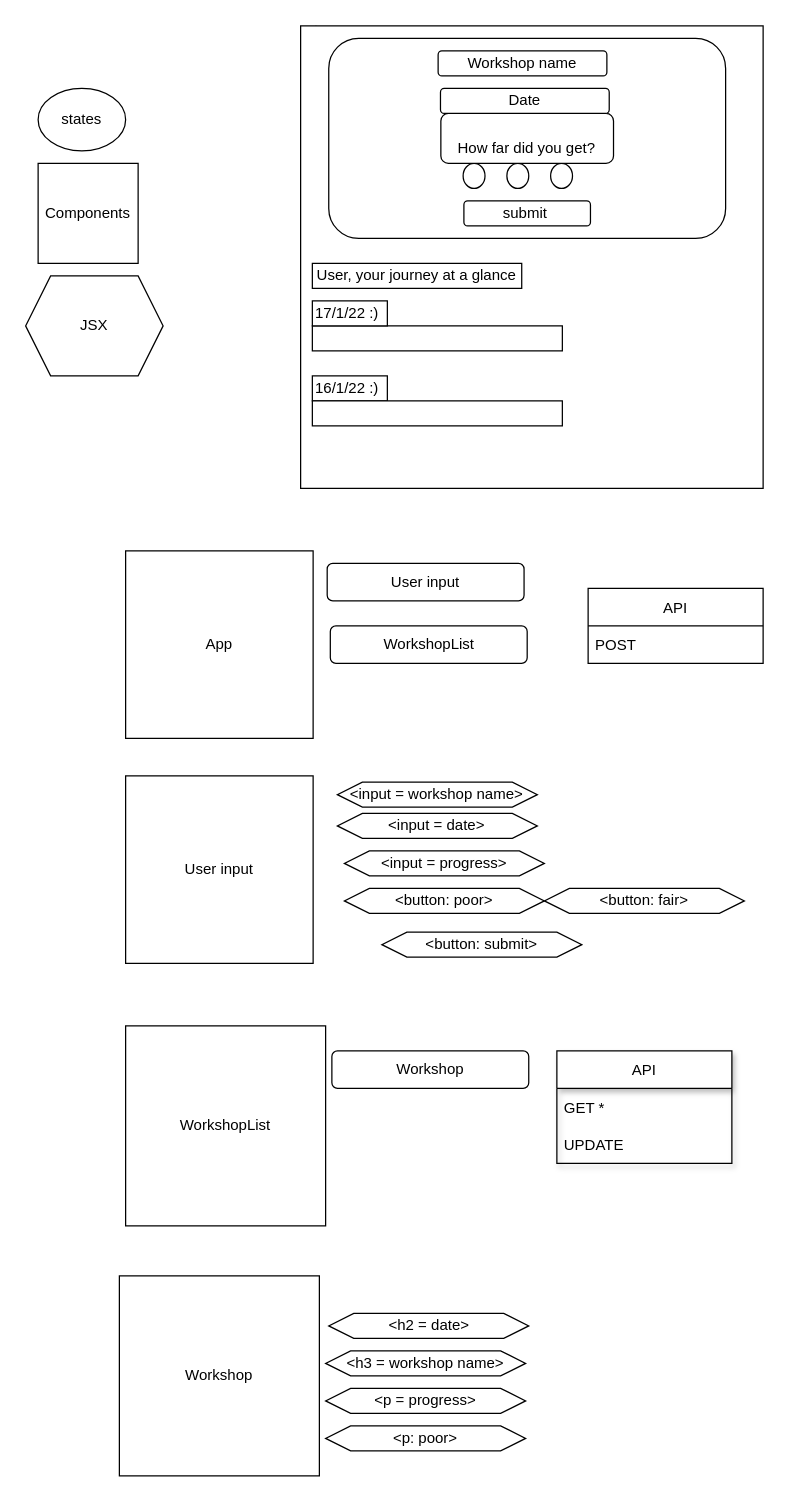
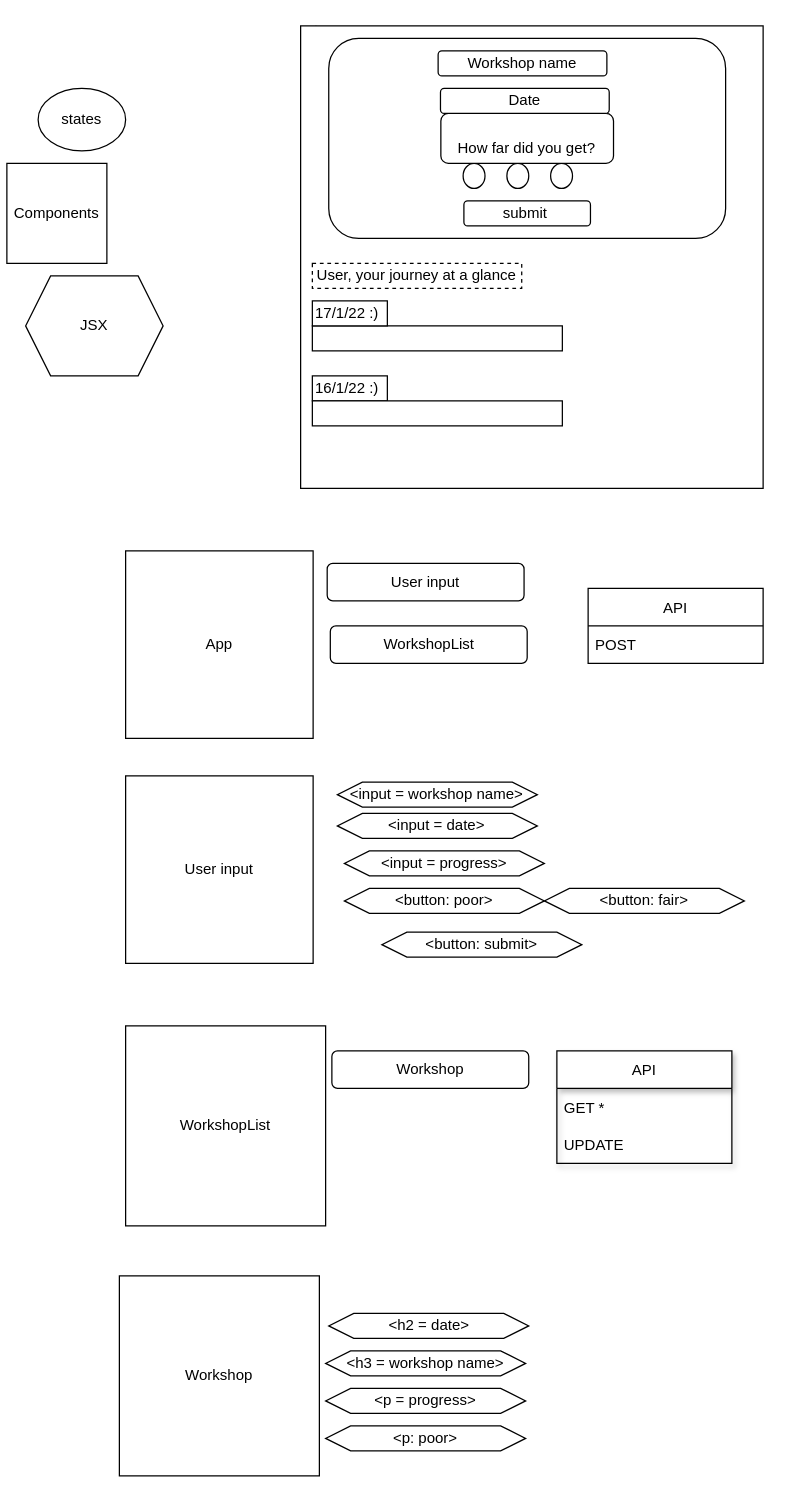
  <mxCell id="0" />
  <mxCell id="1" parent="0" />
  <mxCell id="2" value="" style="edgeStyle=none;html=1;startArrow=none;" edge="1" parent="1" source="4"><mxGeometry relative="1" as="geometry"><mxPoint x="352.5" y="127.5" as="targetPoint" /></mxGeometry></mxCell>
  <mxCell id="3" value="" style="rounded=1;whiteSpace=wrap;html=1;" vertex="1" parent="1"><mxGeometry x="275" y="50" width="130" height="100" as="geometry" /></mxCell>
  <mxCell id="4" value="" style="whiteSpace=wrap;html=1;aspect=fixed;" vertex="1" parent="1"><mxGeometry x="240" y="20" width="370" height="370" as="geometry" /></mxCell>
  <mxCell id="5" value="" style="rounded=1;whiteSpace=wrap;html=1;" vertex="1" parent="1"><mxGeometry x="262.5" y="30" width="317.5" height="160" as="geometry" /></mxCell>
  <mxCell id="6" value="Workshop name" style="rounded=1;whiteSpace=wrap;html=1;" vertex="1" parent="1"><mxGeometry x="350" y="40" width="135" height="20" as="geometry" /></mxCell>
  <mxCell id="7" value="" style="ellipse;whiteSpace=wrap;html=1;" vertex="1" parent="1"><mxGeometry x="370" y="130" width="17.5" height="20" as="geometry" /></mxCell>
  <mxCell id="8" value="" style="ellipse;whiteSpace=wrap;html=1;" vertex="1" parent="1"><mxGeometry x="405" y="130" width="17.5" height="20" as="geometry" /></mxCell>
  <mxCell id="9" value="submit&amp;nbsp;" style="rounded=1;whiteSpace=wrap;html=1;" vertex="1" parent="1"><mxGeometry x="370.62" y="160" width="101.25" height="20" as="geometry" /></mxCell>
  <mxCell id="10" value="" style="ellipse;whiteSpace=wrap;html=1;" vertex="1" parent="1"><mxGeometry x="440" y="130" width="17.5" height="20" as="geometry" /></mxCell>
  <mxCell id="11" value="16/1/22 :)&amp;nbsp;" style="rounded=0;whiteSpace=wrap;html=1;" vertex="1" parent="1"><mxGeometry x="249.38" y="300" width="60" height="20" as="geometry" /></mxCell>
- <mxCell id="12" value="User, your journey at a glance" style="rounded=0;whiteSpace=wrap;html=1;" vertex="1" parent="1"><mxGeometry x="249.38" y="210" width="167.5" height="20" as="geometry" /></mxCell>
+ <mxCell id="12" value="User, your journey at a glance" style="rounded=0;whiteSpace=wrap;html=1;dashed=1;" vertex="1" parent="1"><mxGeometry x="249.38" y="210" width="167.5" height="20" as="geometry" /></mxCell>
  <mxCell id="13" value="" style="rounded=0;whiteSpace=wrap;html=1;" vertex="1" parent="1"><mxGeometry x="249.38" y="260" width="200" height="20" as="geometry" /></mxCell>
  <mxCell id="14" value="17/1/22 :)&amp;nbsp;" style="rounded=0;whiteSpace=wrap;html=1;" vertex="1" parent="1"><mxGeometry x="249.38" y="240" width="60" height="20" as="geometry" /></mxCell>
  <mxCell id="15" value="" style="rounded=0;whiteSpace=wrap;html=1;" vertex="1" parent="1"><mxGeometry x="249.38" y="320" width="200" height="20" as="geometry" /></mxCell>
  <mxCell id="16" value="&lt;br&gt;How far did you get?" style="rounded=1;whiteSpace=wrap;html=1;" vertex="1" parent="1"><mxGeometry x="352.19" y="90" width="138.12" height="40" as="geometry" /></mxCell>
  <mxCell id="17" value="Date" style="rounded=1;whiteSpace=wrap;html=1;" vertex="1" parent="1"><mxGeometry x="351.88" y="70" width="135" height="20" as="geometry" /></mxCell>
  <mxCell id="18" value="App" style="whiteSpace=wrap;html=1;aspect=fixed;" vertex="1" parent="1"><mxGeometry x="100" y="440" width="150" height="150" as="geometry" /></mxCell>
  <mxCell id="19" value="User input" style="rounded=1;whiteSpace=wrap;html=1;" vertex="1" parent="1"><mxGeometry x="261.25" y="450" width="157.5" height="30" as="geometry" /></mxCell>
  <mxCell id="20" value="User input" style="whiteSpace=wrap;html=1;aspect=fixed;" vertex="1" parent="1"><mxGeometry x="100" y="620" width="150" height="150" as="geometry" /></mxCell>
  <mxCell id="21" value="states" style="ellipse;whiteSpace=wrap;html=1;" vertex="1" parent="1"><mxGeometry y="70" width="70" height="50" as="geometry" x="30" /></mxCell>
- <mxCell id="22" value="Components" style="whiteSpace=wrap;html=1;aspect=fixed;" vertex="1" parent="1"><mxGeometry y="130" width="80" height="80" as="geometry" x="30" /></mxCell>
+ <mxCell id="22" value="Components" style="whiteSpace=wrap;html=1;aspect=fixed;" vertex="1" parent="1"><mxGeometry x="5" y="130" width="80" height="80" as="geometry" /></mxCell>
  <mxCell id="23" value="JSX" style="shape=hexagon;perimeter=hexagonPerimeter2;whiteSpace=wrap;html=1;fixedSize=1;" vertex="1" parent="1"><mxGeometry x="20" y="220" width="110" height="80" as="geometry" /></mxCell>
  <mxCell id="24" value="&amp;lt;input = workshop name&amp;gt;" style="shape=hexagon;perimeter=hexagonPerimeter2;whiteSpace=wrap;html=1;fixedSize=1;" vertex="1" parent="1"><mxGeometry x="269.38" y="625" width="160" height="20" as="geometry" /></mxCell>
  <mxCell id="25" value="&amp;lt;input = date&amp;gt;" style="shape=hexagon;perimeter=hexagonPerimeter2;whiteSpace=wrap;html=1;fixedSize=1;" vertex="1" parent="1"><mxGeometry x="269.38" y="650" width="160" height="20" as="geometry" /></mxCell>
  <mxCell id="26" value="&amp;lt;input = progress&amp;gt;" style="shape=hexagon;perimeter=hexagonPerimeter2;whiteSpace=wrap;html=1;fixedSize=1;" vertex="1" parent="1"><mxGeometry x="275" y="680" width="160" height="20" as="geometry" /></mxCell>
  <mxCell id="27" value="&amp;lt;button: poor&amp;gt;" style="shape=hexagon;perimeter=hexagonPerimeter2;whiteSpace=wrap;html=1;fixedSize=1;" vertex="1" parent="1"><mxGeometry x="275" y="710" width="160" height="20" as="geometry" /></mxCell>
  <mxCell id="28" value="&amp;lt;button: fair&amp;gt;" style="shape=hexagon;perimeter=hexagonPerimeter2;whiteSpace=wrap;html=1;fixedSize=1;" vertex="1" parent="1"><mxGeometry x="435" y="710" width="160" height="20" as="geometry" /></mxCell>
  <mxCell id="29" value="&amp;lt;button: submit&amp;gt;" style="shape=hexagon;perimeter=hexagonPerimeter2;whiteSpace=wrap;html=1;fixedSize=1;" vertex="1" parent="1"><mxGeometry x="305" y="745" width="160" height="20" as="geometry" /></mxCell>
  <mxCell id="30" value="WorkshopList" style="whiteSpace=wrap;html=1;aspect=fixed;" vertex="1" parent="1"><mxGeometry x="100" y="820" width="160" height="160" as="geometry" /></mxCell>
  <mxCell id="31" value="Workshop" style="whiteSpace=wrap;html=1;aspect=fixed;" vertex="1" parent="1"><mxGeometry x="95" y="1020" width="160" height="160" as="geometry" /></mxCell>
  <mxCell id="32" value="&amp;lt;h3 = workshop name&amp;gt;" style="shape=hexagon;perimeter=hexagonPerimeter2;whiteSpace=wrap;html=1;fixedSize=1;" vertex="1" parent="1"><mxGeometry x="260" y="1080" width="160" height="20" as="geometry" /></mxCell>
  <mxCell id="33" value="&amp;lt;h2 = date&amp;gt;" style="shape=hexagon;perimeter=hexagonPerimeter2;whiteSpace=wrap;html=1;fixedSize=1;" vertex="1" parent="1"><mxGeometry x="262.5" y="1050" width="160" height="20" as="geometry" /></mxCell>
  <mxCell id="34" value="&amp;lt;p = progress&amp;gt;" style="shape=hexagon;perimeter=hexagonPerimeter2;whiteSpace=wrap;html=1;fixedSize=1;" vertex="1" parent="1"><mxGeometry x="260" y="1110" width="160" height="20" as="geometry" /></mxCell>
  <mxCell id="35" value="&amp;lt;p: poor&amp;gt;" style="shape=hexagon;perimeter=hexagonPerimeter2;whiteSpace=wrap;html=1;fixedSize=1;" vertex="1" parent="1"><mxGeometry x="260" y="1140" width="160" height="20" as="geometry" /></mxCell>
  <mxCell id="36" value="Workshop" style="rounded=1;whiteSpace=wrap;html=1;" vertex="1" parent="1"><mxGeometry x="265" y="840" width="157.5" height="30" as="geometry" /></mxCell>
  <mxCell id="37" value="WorkshopList" style="rounded=1;whiteSpace=wrap;html=1;" vertex="1" parent="1"><mxGeometry x="263.75" y="500" width="157.5" height="30" as="geometry" /></mxCell>
  <mxCell id="38" value="API" style="swimlane;fontStyle=0;childLayout=stackLayout;horizontal=1;startSize=30;horizontalStack=0;resizeParent=1;resizeParentMax=0;resizeLast=0;collapsible=1;marginBottom=0;" vertex="1" parent="1"><mxGeometry x="470" y="470" width="140" height="60" as="geometry" /></mxCell>
  <mxCell id="39" value="POST" style="text;strokeColor=none;fillColor=none;align=left;verticalAlign=middle;spacingLeft=4;spacingRight=4;overflow=hidden;points=[[0,0.5],[1,0.5]];portConstraint=eastwest;rotatable=0;" vertex="1" parent="38"><mxGeometry y="30" width="140" height="30" as="geometry" /></mxCell>
  <mxCell id="40" value="API" style="swimlane;fontStyle=0;childLayout=stackLayout;horizontal=1;startSize=30;horizontalStack=0;resizeParent=1;resizeParentMax=0;resizeLast=0;collapsible=1;marginBottom=0;shadow=1;" vertex="1" parent="1"><mxGeometry x="445" y="840" width="140" height="90" as="geometry"><mxRectangle x="415" y="780" width="50" height="30" as="alternateBounds" /></mxGeometry></mxCell>
  <mxCell id="41" value="GET *" style="text;strokeColor=none;fillColor=none;align=left;verticalAlign=middle;spacingLeft=4;spacingRight=4;overflow=hidden;points=[[0,0.5],[1,0.5]];portConstraint=eastwest;rotatable=0;shadow=1;" vertex="1" parent="40"><mxGeometry y="30" width="140" height="30" as="geometry" /></mxCell>
  <mxCell id="42" value="UPDATE" style="text;strokeColor=none;fillColor=none;align=left;verticalAlign=middle;spacingLeft=4;spacingRight=4;overflow=hidden;points=[[0,0.5],[1,0.5]];portConstraint=eastwest;rotatable=0;shadow=1;" vertex="1" parent="40"><mxGeometry y="60" width="140" height="30" as="geometry" /></mxCell>
